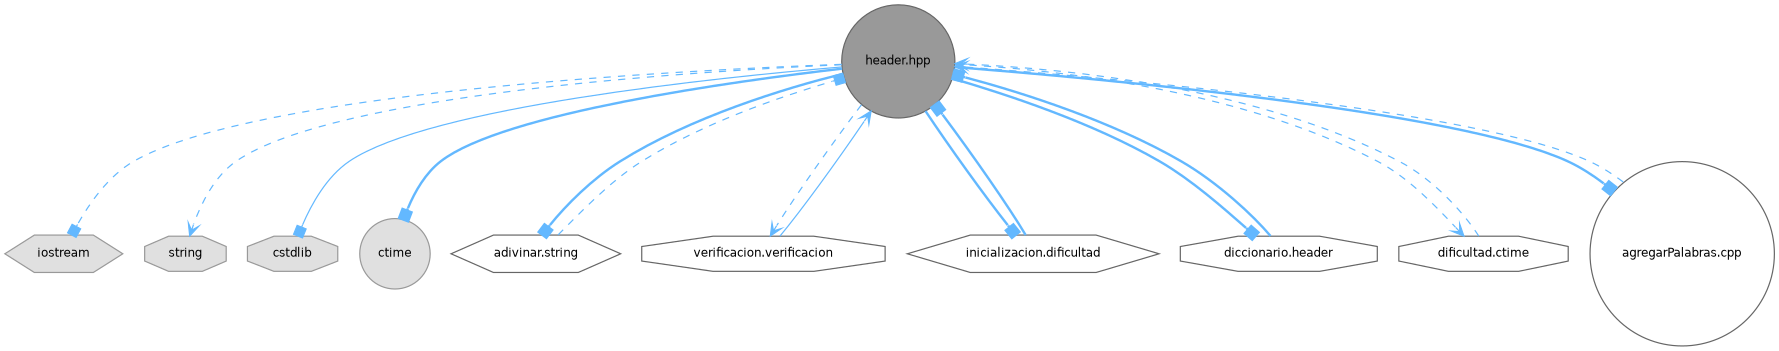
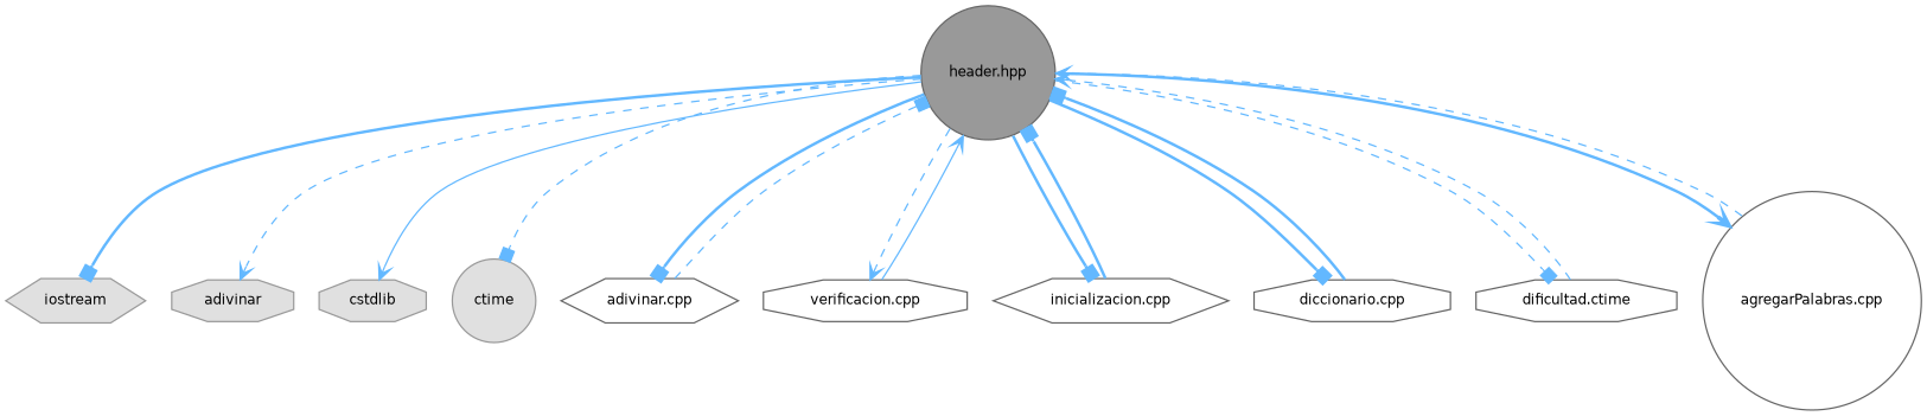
  digraph {
    node [color=grey40 fillcolor=white fontname=Helvetica fontsize=10 shape=octagon style=filled]
    edge [arrowhead=box color=steelblue1 fontname=Helvetica fontsize=10 labelfontname=Helvetica labelfontsize=10 style=bold]
    n1 [color=gray40 fillcolor=grey60 fontcolor=black height=0.2 label="header.hpp" shape=circle width=0.4]
    n2 [color=grey60 fillcolor="#E0E0E0" height=0.2 label=iostream shape=hexagon width=0.4]
-   n3 [color=grey60 fillcolor="#E0E0E0" height=0.2 label=string width=0.4]
+   n3 [color=grey60 fillcolor="#E0E0E0" height=0.2 label=adivinar width=0.4]
    n4 [color=grey60 fillcolor="#E0E0E0" height=0.2 label=cstdlib width=0.4]
    n5 [color=grey60 fillcolor="#E0E0E0" height=0.2 label=ctime shape=circle width=0.4]
-   n6 [height=0.2 label="adivinar.string" shape=hexagon width=0.4]
-   n7 [height=0.2 label="verificacion.verificacion" width=0.4]
-   n8 [height=0.2 label="inicializacion.dificultad" shape=hexagon width=0.4]
-   n9 [height=0.2 label="diccionario.header" width=0.4]
+   n6 [height=0.2 label="adivinar.cpp" shape=hexagon width=0.4]
+   n7 [height=0.2 label="verificacion.cpp" width=0.4]
+   n8 [height=0.2 label="inicializacion.cpp" shape=hexagon width=0.4]
+   n9 [height=0.2 label="diccionario.cpp" width=0.4]
    n10 [height=0.2 label="dificultad.ctime" width=0.4]
    n11 [height=0.2 label="agregarPalabras.cpp" shape=circle width=0.4]
-   n1 -> n2 [style=dashed]
+   n1 -> n2
    n1 -> n3 [arrowhead=vee style=dashed]
-   n1 -> n4 [style=solid]
-   n1 -> n5
+   n1 -> n4 [arrowhead=vee style=solid]
+   n1 -> n5 [style=dashed]
    n1 -> n6
    n1 -> n7 [arrowhead=vee style=dashed]
    n1 -> n8
    n1 -> n9
-   n1 -> n10 [arrowhead=vee style=dashed]
-   n1 -> n11
+   n1 -> n10 [style=dashed]
+   n1 -> n11 [arrowhead=vee]
    n6 -> n1 [style=dashed]
    n7 -> n1 [arrowhead=vee style=solid]
    n8 -> n1
    n9 -> n1
    n10 -> n1 [arrowhead=vee style=dashed]
    n11 -> n1 [arrowhead=vee style=dashed]
  }
